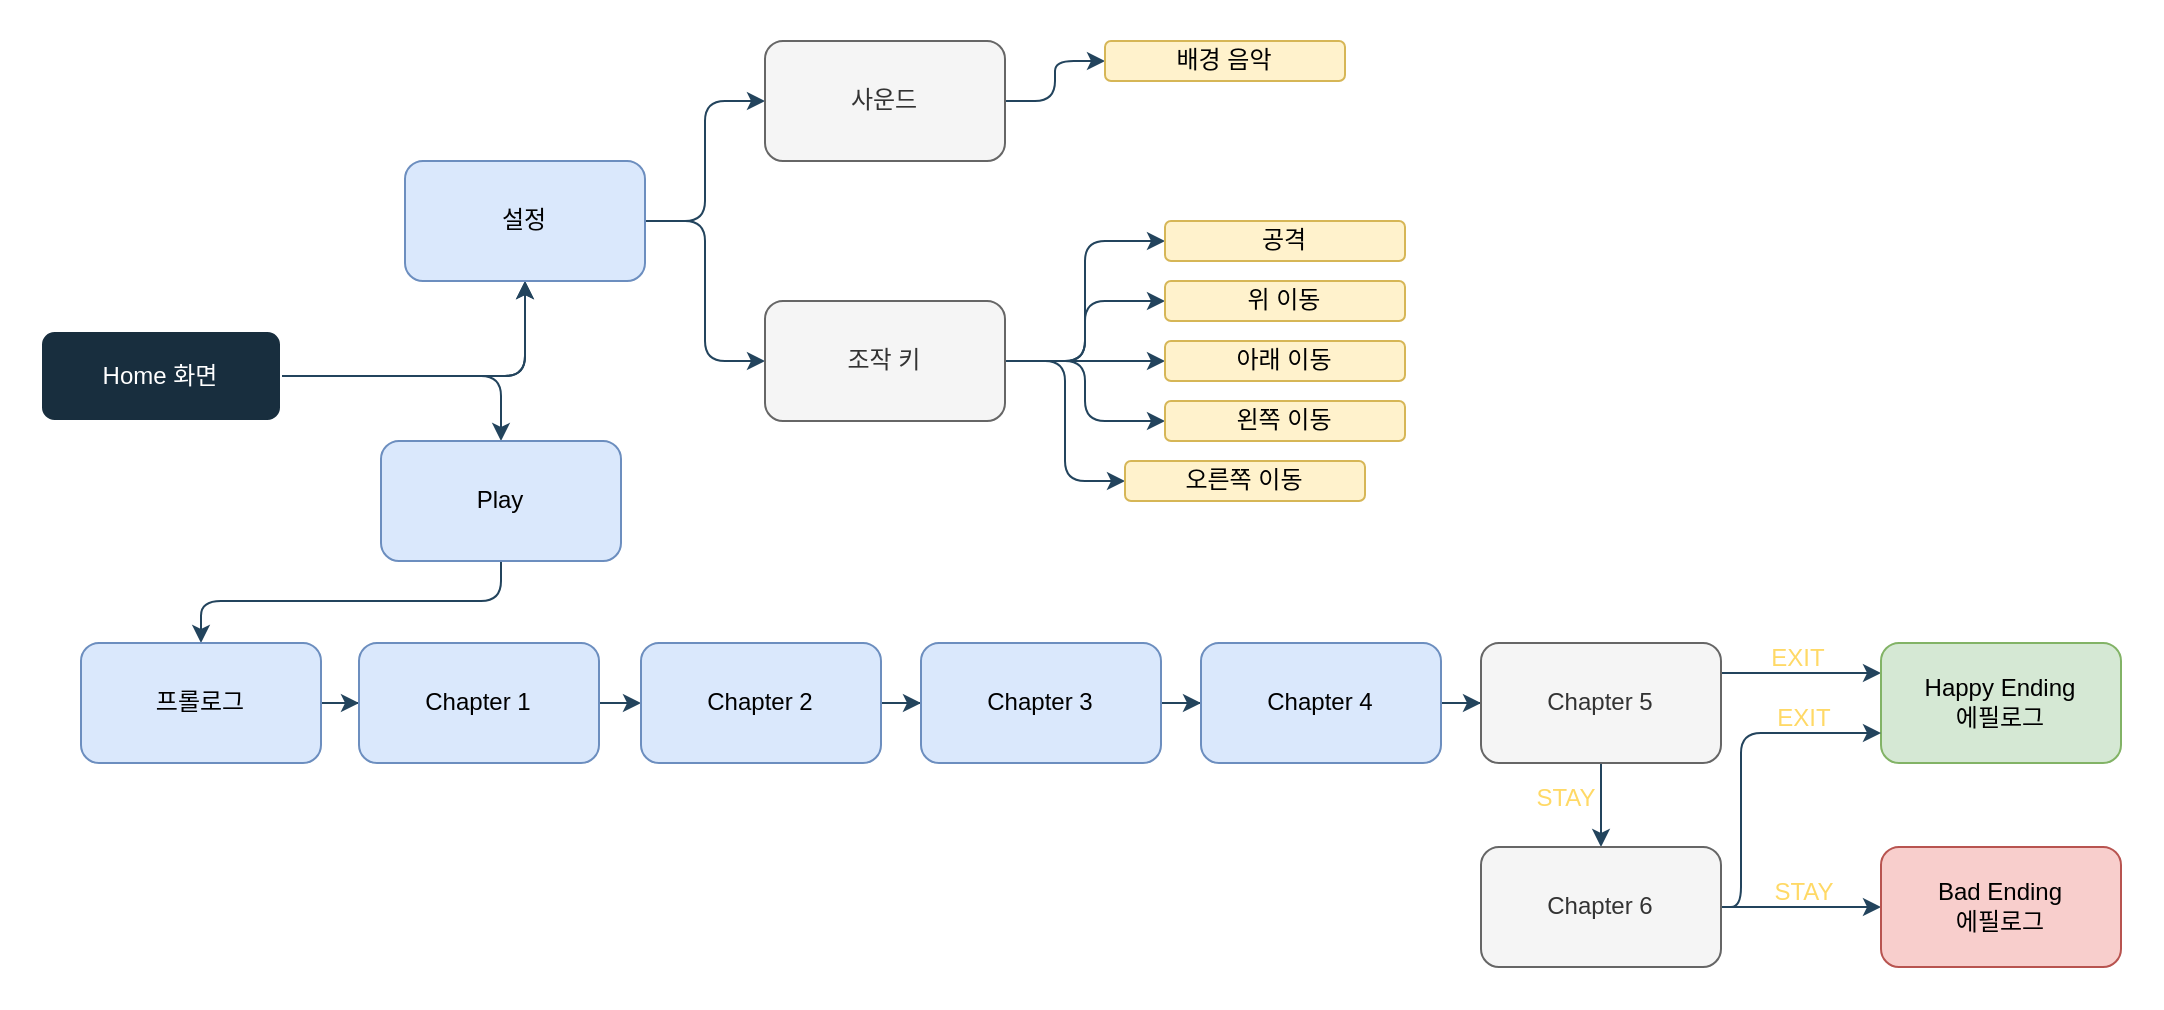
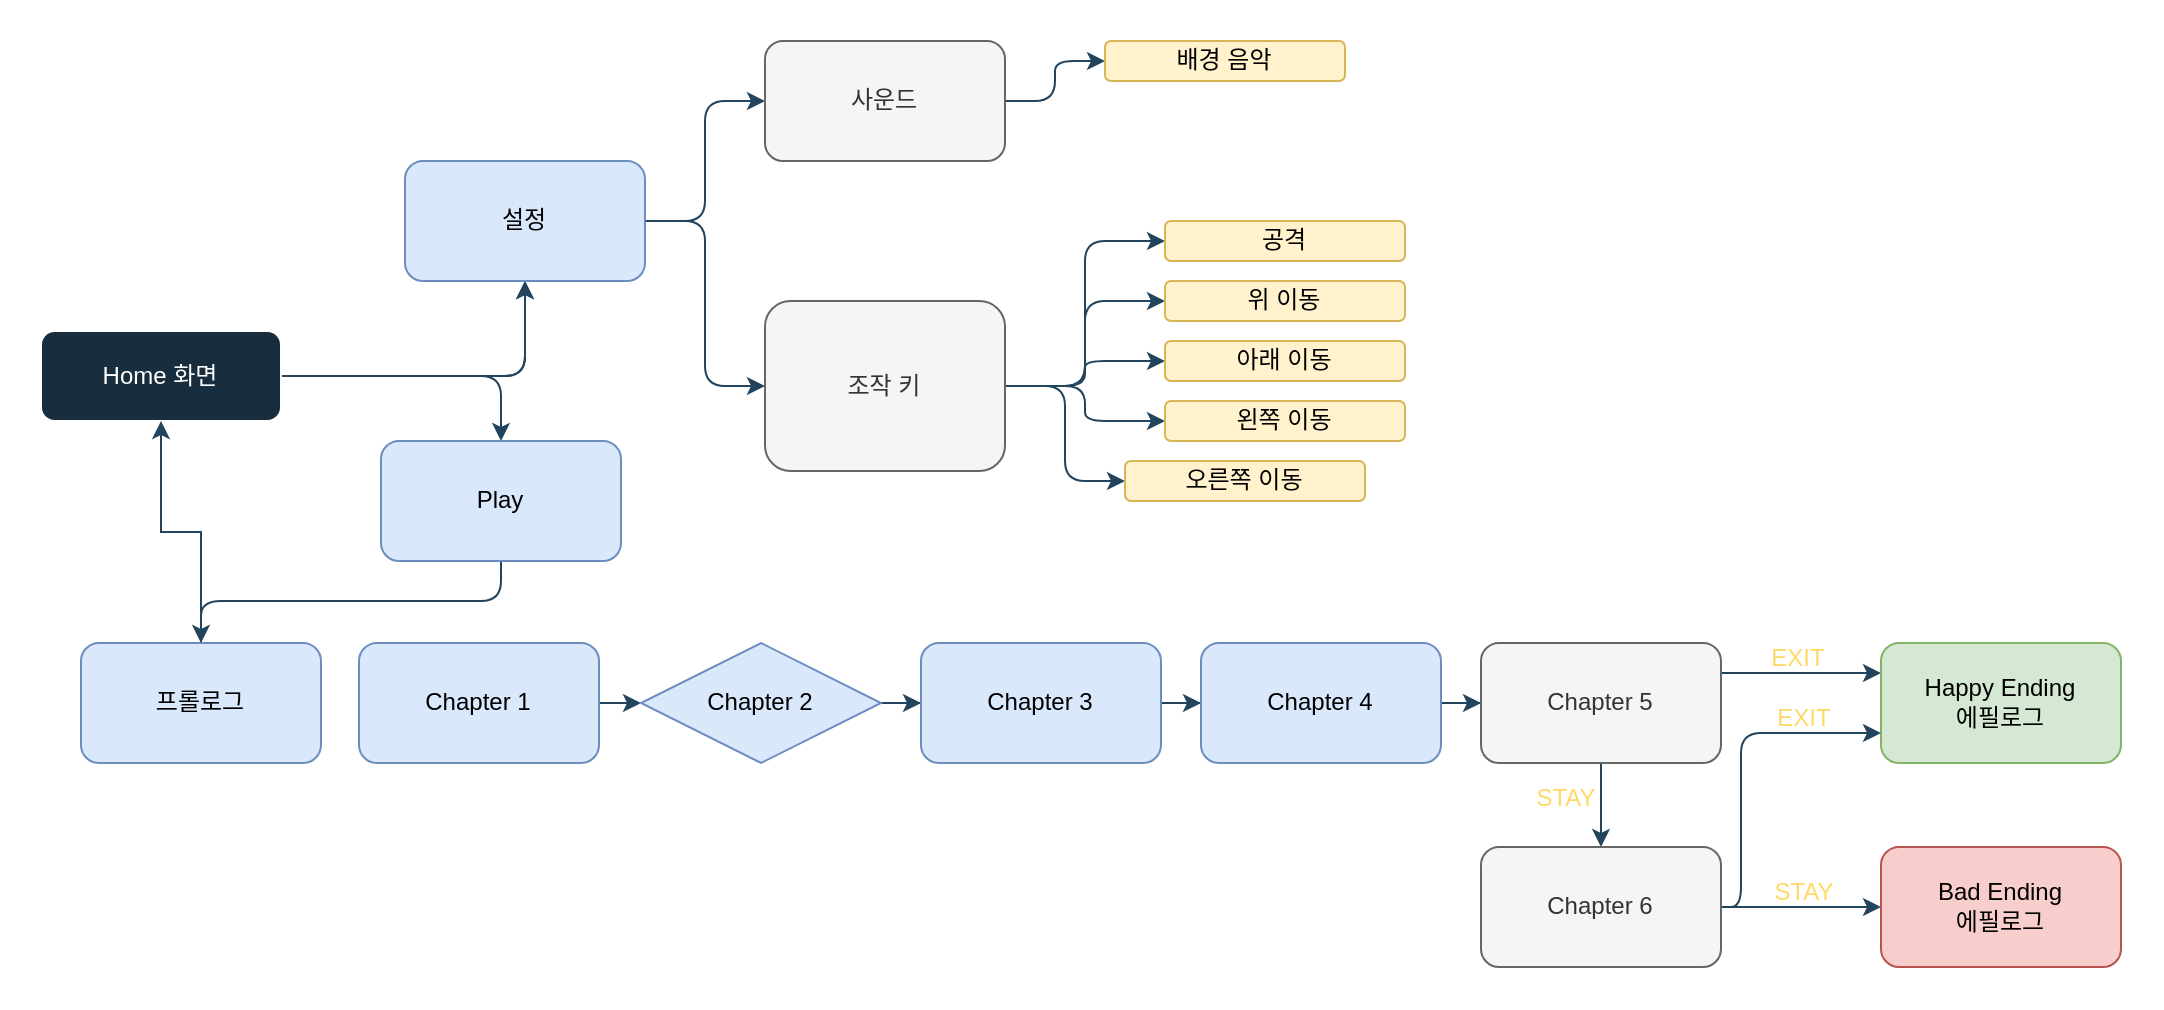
  <mxCell id="0" />
  <mxCell id="1" parent="0" />
  <mxCell id="2" value="" style="edgeStyle=orthogonalEdgeStyle;rounded=1;orthogonalLoop=1;jettySize=auto;html=1;labelBackgroundColor=none;strokeColor=#23445D;fontColor=default;" edge="1" parent="1" source="5" target="8"><mxGeometry relative="1" as="geometry" /></mxCell>
  <mxCell id="3" value="" style="edgeStyle=orthogonalEdgeStyle;rounded=1;orthogonalLoop=1;jettySize=auto;html=1;labelBackgroundColor=none;strokeColor=#23445D;fontColor=default;" edge="1" parent="1" source="5" target="8"><mxGeometry relative="1" as="geometry" /></mxCell>
  <mxCell id="4" style="edgeStyle=orthogonalEdgeStyle;rounded=1;orthogonalLoop=1;jettySize=auto;html=1;labelBackgroundColor=none;strokeColor=#23445D;fontColor=default;" edge="1" parent="1" source="5" target="10"><mxGeometry relative="1" as="geometry" /></mxCell>
  <mxCell id="5" value="Home 화면" style="rounded=1;whiteSpace=wrap;html=1;labelBackgroundColor=none;fillColor=#182E3E;strokeColor=#FFFFFF;fontColor=#FFFFFF;" vertex="1" parent="1"><mxGeometry x="20" y="165" width="120" height="45" as="geometry" /></mxCell>
  <mxCell id="6" style="edgeStyle=orthogonalEdgeStyle;rounded=1;orthogonalLoop=1;jettySize=auto;html=1;entryX=0;entryY=0.5;entryDx=0;entryDy=0;strokeColor=#23445D;labelBackgroundColor=none;fontColor=default;" edge="1" parent="1" source="8" target="12"><mxGeometry relative="1" as="geometry" /></mxCell>
  <mxCell id="7" style="edgeStyle=orthogonalEdgeStyle;rounded=1;orthogonalLoop=1;jettySize=auto;html=1;entryX=0;entryY=0.5;entryDx=0;entryDy=0;strokeColor=#23445D;labelBackgroundColor=none;fontColor=default;" edge="1" parent="1" source="8" target="18"><mxGeometry relative="1" as="geometry" /></mxCell>
  <mxCell id="8" value="설정" style="rounded=1;whiteSpace=wrap;html=1;labelBackgroundColor=none;fillColor=#dae8fc;strokeColor=#6c8ebf;" vertex="1" parent="1"><mxGeometry x="202" y="80" width="120" height="60" as="geometry" /></mxCell>
  <mxCell id="9" style="edgeStyle=orthogonalEdgeStyle;rounded=1;orthogonalLoop=1;jettySize=auto;html=1;strokeColor=#23445D;curved=0;" edge="1" parent="1" source="10" target="26"><mxGeometry relative="1" as="geometry"><Array as="points"><mxPoint x="250" y="300" /><mxPoint x="100" y="300" /></Array></mxGeometry></mxCell>
  <mxCell id="10" value="Play" style="rounded=1;whiteSpace=wrap;html=1;labelBackgroundColor=none;fillColor=#dae8fc;strokeColor=#6c8ebf;" vertex="1" parent="1"><mxGeometry x="190" y="220" width="120" height="60" as="geometry" /></mxCell>
  <mxCell id="11" style="edgeStyle=orthogonalEdgeStyle;rounded=1;orthogonalLoop=1;jettySize=auto;html=1;exitX=1;exitY=0.5;exitDx=0;exitDy=0;entryX=0;entryY=0.5;entryDx=0;entryDy=0;strokeColor=#23445D;labelBackgroundColor=none;fontColor=default;" edge="1" parent="1" source="12" target="19"><mxGeometry relative="1" as="geometry" /></mxCell>
  <mxCell id="12" value="사운드" style="rounded=1;whiteSpace=wrap;html=1;strokeColor=#666666;fillColor=#f5f5f5;labelBackgroundColor=none;fontColor=#333333;" vertex="1" parent="1"><mxGeometry x="382" y="20" width="120" height="60" as="geometry" /></mxCell>
  <mxCell id="13" style="edgeStyle=orthogonalEdgeStyle;rounded=1;orthogonalLoop=1;jettySize=auto;html=1;entryX=0;entryY=0.5;entryDx=0;entryDy=0;strokeColor=#23445D;labelBackgroundColor=none;fontColor=default;" edge="1" parent="1" source="18" target="20"><mxGeometry relative="1" as="geometry" /></mxCell>
  <mxCell id="14" style="edgeStyle=orthogonalEdgeStyle;rounded=1;orthogonalLoop=1;jettySize=auto;html=1;entryX=0;entryY=0.5;entryDx=0;entryDy=0;strokeColor=#23445D;labelBackgroundColor=none;fontColor=default;" edge="1" parent="1" source="18" target="22"><mxGeometry relative="1" as="geometry" /></mxCell>
  <mxCell id="15" style="edgeStyle=orthogonalEdgeStyle;rounded=1;orthogonalLoop=1;jettySize=auto;html=1;entryX=0;entryY=0.5;entryDx=0;entryDy=0;strokeColor=#23445D;labelBackgroundColor=none;fontColor=default;" edge="1" parent="1" source="18" target="21"><mxGeometry relative="1" as="geometry" /></mxCell>
  <mxCell id="16" style="edgeStyle=orthogonalEdgeStyle;rounded=1;orthogonalLoop=1;jettySize=auto;html=1;entryX=0;entryY=0.5;entryDx=0;entryDy=0;strokeColor=#23445D;labelBackgroundColor=none;fontColor=default;" edge="1" parent="1" source="18" target="23"><mxGeometry relative="1" as="geometry" /></mxCell>
  <mxCell id="17" style="edgeStyle=orthogonalEdgeStyle;rounded=1;orthogonalLoop=1;jettySize=auto;html=1;entryX=0;entryY=0.5;entryDx=0;entryDy=0;strokeColor=#23445D;labelBackgroundColor=none;fontColor=default;" edge="1" parent="1" source="18" target="24"><mxGeometry relative="1" as="geometry" /></mxCell>
- <mxCell id="18" value="조작 키" style="rounded=1;whiteSpace=wrap;html=1;strokeColor=#666666;fillColor=#f5f5f5;labelBackgroundColor=none;fontColor=#333333;" vertex="1" parent="1"><mxGeometry x="382" y="150" width="120" height="60" as="geometry" /></mxCell>
+ <mxCell id="18" value="조작 키" style="rounded=1;whiteSpace=wrap;html=1;strokeColor=#666666;fillColor=#f5f5f5;labelBackgroundColor=none;fontColor=#333333;" vertex="1" parent="1"><mxGeometry x="382" y="150" width="120" height="85" as="geometry" /></mxCell>
  <mxCell id="19" value="배경 음악" style="rounded=1;whiteSpace=wrap;html=1;strokeColor=#d6b656;fillColor=#fff2cc;labelBackgroundColor=none;" vertex="1" parent="1"><mxGeometry x="552" y="20" width="120" height="20" as="geometry" /></mxCell>
  <mxCell id="20" value="공격" style="rounded=1;whiteSpace=wrap;html=1;strokeColor=#d6b656;fillColor=#fff2cc;labelBackgroundColor=none;" vertex="1" parent="1"><mxGeometry x="582" y="110" width="120" height="20" as="geometry" /></mxCell>
  <mxCell id="21" value="위 이동" style="rounded=1;whiteSpace=wrap;html=1;strokeColor=#d6b656;fillColor=#fff2cc;labelBackgroundColor=none;" vertex="1" parent="1"><mxGeometry x="582" y="140" width="120" height="20" as="geometry" /></mxCell>
  <mxCell id="22" value="아래 이동" style="rounded=1;whiteSpace=wrap;html=1;strokeColor=#d6b656;fillColor=#fff2cc;labelBackgroundColor=none;" vertex="1" parent="1"><mxGeometry x="582" y="170" width="120" height="20" as="geometry" /></mxCell>
  <mxCell id="23" value="왼쪽 이동" style="rounded=1;whiteSpace=wrap;html=1;strokeColor=#d6b656;fillColor=#fff2cc;labelBackgroundColor=none;" vertex="1" parent="1"><mxGeometry x="582" y="200" width="120" height="20" as="geometry" /></mxCell>
  <mxCell id="24" value="오른쪽 이동" style="rounded=1;whiteSpace=wrap;html=1;strokeColor=#d6b656;fillColor=#fff2cc;labelBackgroundColor=none;" vertex="1" parent="1"><mxGeometry x="562" y="230" width="120" height="20" as="geometry" /></mxCell>
- <mxCell id="25" value="" style="edgeStyle=orthogonalEdgeStyle;rounded=0;orthogonalLoop=1;jettySize=auto;html=1;strokeColor=#23445D;labelBackgroundColor=none;fontColor=default;" edge="1" parent="1" source="26" target="28"><mxGeometry relative="1" as="geometry" /></mxCell>
+ <mxCell id="25" value="" style="edgeStyle=orthogonalEdgeStyle;rounded=0;orthogonalLoop=1;jettySize=auto;html=1;strokeColor=#23445D;labelBackgroundColor=none;fontColor=default;" edge="1" parent="1" source="26" target="5"><mxGeometry relative="1" as="geometry" /></mxCell>
  <mxCell id="26" value="프롤로그" style="whiteSpace=wrap;html=1;fillColor=#dae8fc;strokeColor=#6c8ebf;rounded=1;labelBackgroundColor=none;glass=0;shadow=0;" vertex="1" parent="1"><mxGeometry x="40" y="321" width="120" height="60" as="geometry" /></mxCell>
  <mxCell id="27" value="" style="edgeStyle=orthogonalEdgeStyle;rounded=0;orthogonalLoop=1;jettySize=auto;html=1;strokeColor=#23445D;labelBackgroundColor=none;fontColor=default;" edge="1" parent="1" source="28" target="30"><mxGeometry relative="1" as="geometry" /></mxCell>
  <mxCell id="28" value="Chapter 1" style="whiteSpace=wrap;html=1;fillColor=#dae8fc;strokeColor=#6c8ebf;rounded=1;labelBackgroundColor=none;glass=0;shadow=0;" vertex="1" parent="1"><mxGeometry x="179" y="321" width="120" height="60" as="geometry" /></mxCell>
  <mxCell id="29" value="" style="edgeStyle=orthogonalEdgeStyle;rounded=0;orthogonalLoop=1;jettySize=auto;html=1;entryX=0;entryY=0.5;entryDx=0;entryDy=0;strokeColor=#23445D;labelBackgroundColor=none;fontColor=default;" edge="1" parent="1" source="30" target="32"><mxGeometry relative="1" as="geometry"><mxPoint x="580" y="351" as="targetPoint" /></mxGeometry></mxCell>
- <mxCell id="30" value="Chapter 2" style="whiteSpace=wrap;html=1;fillColor=#dae8fc;strokeColor=#6c8ebf;rounded=1;labelBackgroundColor=none;glass=0;shadow=0;" vertex="1" parent="1"><mxGeometry x="320" y="321" width="120" height="60" as="geometry" /></mxCell>
+ <mxCell id="30" value="Chapter 2" style="rhombus;whiteSpace=wrap;html=1;fillColor=#dae8fc;strokeColor=#6c8ebf;labelBackgroundColor=none;glass=0;shadow=0;" vertex="1" parent="1"><mxGeometry x="320" y="321" width="120" height="60" as="geometry" /></mxCell>
  <mxCell id="31" value="" style="edgeStyle=orthogonalEdgeStyle;rounded=0;orthogonalLoop=1;jettySize=auto;html=1;strokeColor=#23445D;labelBackgroundColor=none;fontColor=default;" edge="1" parent="1" source="32" target="34"><mxGeometry relative="1" as="geometry" /></mxCell>
  <mxCell id="32" value="Chapter 3" style="whiteSpace=wrap;html=1;fillColor=#dae8fc;strokeColor=#6c8ebf;rounded=1;labelBackgroundColor=none;glass=0;shadow=0;" vertex="1" parent="1"><mxGeometry x="460" y="321" width="120" height="60" as="geometry" /></mxCell>
  <mxCell id="33" value="" style="edgeStyle=orthogonalEdgeStyle;rounded=0;orthogonalLoop=1;jettySize=auto;html=1;strokeColor=#23445D;labelBackgroundColor=none;fontColor=default;" edge="1" parent="1" source="34" target="37"><mxGeometry relative="1" as="geometry" /></mxCell>
  <mxCell id="34" value="Chapter 4" style="whiteSpace=wrap;html=1;fillColor=#dae8fc;strokeColor=#6c8ebf;rounded=1;labelBackgroundColor=none;glass=0;shadow=0;" vertex="1" parent="1"><mxGeometry x="600" y="321" width="120" height="60" as="geometry" /></mxCell>
  <mxCell id="35" value="" style="edgeStyle=orthogonalEdgeStyle;rounded=1;orthogonalLoop=1;jettySize=auto;html=1;strokeColor=#23445D;labelBackgroundColor=none;fontColor=default;exitX=1;exitY=0.25;exitDx=0;exitDy=0;entryX=0;entryY=0.25;entryDx=0;entryDy=0;curved=0;" edge="1" parent="1" source="37" target="38"><mxGeometry relative="1" as="geometry" /></mxCell>
  <mxCell id="36" value="" style="edgeStyle=orthogonalEdgeStyle;rounded=0;orthogonalLoop=1;jettySize=auto;html=1;strokeColor=#23445D;" edge="1" parent="1" source="37" target="41"><mxGeometry relative="1" as="geometry" /></mxCell>
  <mxCell id="37" value="Chapter 5" style="whiteSpace=wrap;html=1;fillColor=#f5f5f5;strokeColor=#666666;rounded=1;labelBackgroundColor=none;glass=0;shadow=0;fontColor=#333333;" vertex="1" parent="1"><mxGeometry x="740" y="321" width="120" height="60" as="geometry" /></mxCell>
  <mxCell id="38" value="Happy Ending&lt;div&gt;에필로그&lt;/div&gt;" style="whiteSpace=wrap;html=1;fillColor=#d5e8d4;strokeColor=#82b366;rounded=1;labelBackgroundColor=none;glass=0;shadow=0;" vertex="1" parent="1"><mxGeometry x="940" y="321" width="120" height="60" as="geometry" /></mxCell>
  <mxCell id="39" style="edgeStyle=orthogonalEdgeStyle;rounded=1;orthogonalLoop=1;jettySize=auto;html=1;exitX=1;exitY=0.5;exitDx=0;exitDy=0;entryX=0;entryY=0.5;entryDx=0;entryDy=0;strokeColor=#23445D;curved=0;" edge="1" parent="1" source="41" target="42"><mxGeometry relative="1" as="geometry" /></mxCell>
  <mxCell id="40" style="edgeStyle=orthogonalEdgeStyle;rounded=1;orthogonalLoop=1;jettySize=auto;html=1;exitX=1;exitY=0.5;exitDx=0;exitDy=0;entryX=0;entryY=0.75;entryDx=0;entryDy=0;strokeColor=#23445D;curved=0;" edge="1" parent="1" source="41" target="38"><mxGeometry relative="1" as="geometry"><Array as="points"><mxPoint x="870" y="453" /><mxPoint x="870" y="366" /></Array></mxGeometry></mxCell>
  <mxCell id="41" value="Chapter 6" style="whiteSpace=wrap;html=1;fillColor=#f5f5f5;strokeColor=#666666;rounded=1;labelBackgroundColor=none;glass=0;shadow=0;fontColor=#333333;" vertex="1" parent="1"><mxGeometry x="740" y="423" width="120" height="60" as="geometry" /></mxCell>
  <mxCell id="42" value="Bad Ending&lt;div&gt;에필로그&lt;/div&gt;" style="whiteSpace=wrap;html=1;fillColor=#f8cecc;strokeColor=#b85450;rounded=1;labelBackgroundColor=none;glass=0;shadow=0;" vertex="1" parent="1"><mxGeometry x="940" y="423" width="120" height="60" as="geometry" /></mxCell>
  <mxCell id="43" value="EXIT" style="rounded=1;whiteSpace=wrap;html=1;strokeColor=none;fontColor=#FFD966;fillColor=none;labelBorderColor=none;" vertex="1" parent="1"><mxGeometry x="887" y="349" width="30" height="20" as="geometry" /></mxCell>
  <mxCell id="44" value="STAY" style="rounded=1;whiteSpace=wrap;html=1;strokeColor=none;fontColor=#FFD966;fillColor=none;labelBorderColor=none;" vertex="1" parent="1"><mxGeometry x="768" y="389" width="30" height="20" as="geometry" /></mxCell>
  <mxCell id="45" value="STAY" style="rounded=1;whiteSpace=wrap;html=1;strokeColor=none;fontColor=#FFD966;fillColor=none;labelBorderColor=none;" vertex="1" parent="1"><mxGeometry x="887" y="436" width="30" height="20" as="geometry" /></mxCell>
  <mxCell id="46" value="EXIT" style="rounded=1;whiteSpace=wrap;html=1;strokeColor=none;fontColor=#FFD966;fillColor=none;labelBorderColor=none;" vertex="1" parent="1"><mxGeometry x="884" y="319" width="30" height="20" as="geometry" /></mxCell>
